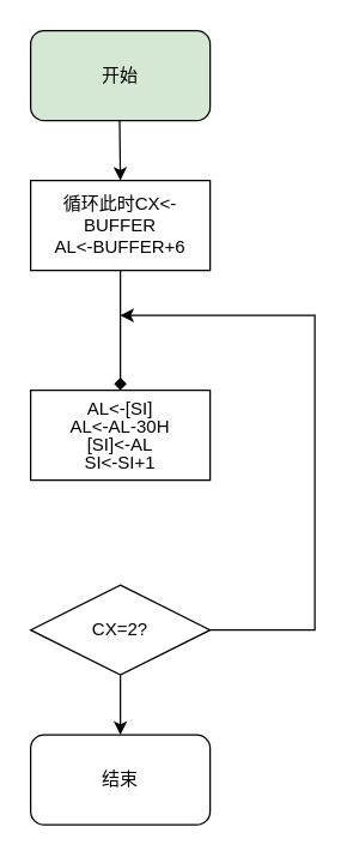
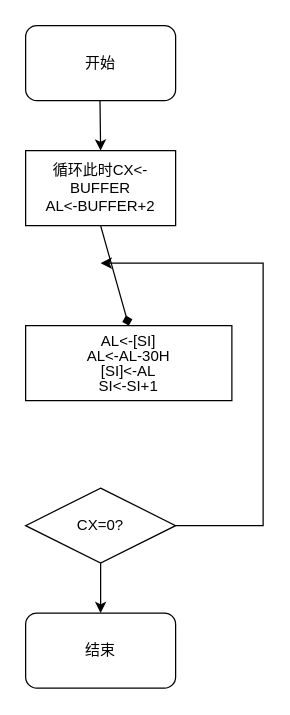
  <mxCell id="0" />
  <mxCell id="1" parent="0" />
- <mxCell id="2" value="开始" style="rounded=1;whiteSpace=wrap;html=1;fillColor=#d5e8d4;" vertex="1" parent="1"><mxGeometry x="20" y="20" width="120" height="60" as="geometry" /></mxCell>
- <mxCell id="3" value="循环此时CX&amp;lt;-BUFFER&lt;br&gt;AL&amp;lt;-BUFFER+6" style="rounded=0;whiteSpace=wrap;html=1;align=center;" vertex="1" parent="1"><mxGeometry x="20" y="120" width="120" height="60" as="geometry" /></mxCell>
+ <mxCell id="2" value="开始" style="rounded=1;whiteSpace=wrap;html=1;" vertex="1" parent="1"><mxGeometry x="20" y="20" width="120" height="60" as="geometry" /></mxCell>
+ <mxCell id="3" value="循环此时CX&amp;lt;-BUFFER&lt;br&gt;AL&amp;lt;-BUFFER+2" style="rounded=0;whiteSpace=wrap;html=1;align=center;" vertex="1" parent="1"><mxGeometry x="20" y="120" width="120" height="60" as="geometry" /></mxCell>
  <mxCell id="4" value="" style="endArrow=classic;html=1;rounded=0;" edge="1" parent="1"><mxGeometry width="50" height="50" relative="1" as="geometry"><mxPoint x="79.5" y="80" as="sourcePoint" /><mxPoint x="80" y="120" as="targetPoint" /></mxGeometry></mxCell>
- <mxCell id="5" value="CX=2?" style="rhombus;whiteSpace=wrap;html=1;" vertex="1" parent="1"><mxGeometry x="20" y="390" width="120" height="60" as="geometry" /></mxCell>
+ <mxCell id="5" value="CX=0?" style="rhombus;whiteSpace=wrap;html=1;" vertex="1" parent="1"><mxGeometry x="20" y="390" width="120" height="60" as="geometry" /></mxCell>
  <mxCell id="6" value="" style="endArrow=classic;html=1;rounded=0;" edge="1" parent="1"><mxGeometry width="50" height="50" relative="1" as="geometry"><mxPoint x="140" y="420" as="sourcePoint" /><mxPoint x="80" y="210" as="targetPoint" /><Array as="points"><mxPoint x="210" y="420" /><mxPoint x="210" y="210" /></Array></mxGeometry></mxCell>
  <mxCell id="7" value="" style="endArrow=diamond;html=1;rounded=0;exitX=0.5;exitY=1;exitDx=0;exitDy=0;entryX=0.5;entryY=0;entryDx=0;entryDy=0;" edge="1" parent="1" source="3" target="8"><mxGeometry width="50" height="50" relative="1" as="geometry"><mxPoint x="50" y="310" as="sourcePoint" /><mxPoint x="80" y="230" as="targetPoint" /></mxGeometry></mxCell>
- <mxCell id="8" value="&lt;p style=&quot;line-height: 0%;&quot; class=&quot;MsoNormal&quot;&gt;AL&amp;lt;-[SI]&lt;/p&gt;&lt;p style=&quot;line-height: 0%;&quot; class=&quot;MsoNormal&quot;&gt;AL&amp;lt;-AL-30H&lt;/p&gt;&lt;p style=&quot;line-height: 0%;&quot; class=&quot;MsoNormal&quot;&gt;[SI]&amp;lt;-AL&lt;/p&gt;&lt;p style=&quot;line-height: 0%;&quot; class=&quot;MsoNormal&quot;&gt;SI&amp;lt;-SI+1&lt;/p&gt;" style="rounded=0;whiteSpace=wrap;html=1;" vertex="1" parent="1"><mxGeometry x="20" y="260" width="120" height="60" as="geometry" /></mxCell>
+ <mxCell id="8" value="&lt;p style=&quot;line-height: 0%;&quot; class=&quot;MsoNormal&quot;&gt;AL&amp;lt;-[SI]&lt;/p&gt;&lt;p style=&quot;line-height: 0%;&quot; class=&quot;MsoNormal&quot;&gt;AL&amp;lt;-AL-30H&lt;/p&gt;&lt;p style=&quot;line-height: 0%;&quot; class=&quot;MsoNormal&quot;&gt;[SI]&amp;lt;-AL&lt;/p&gt;&lt;p style=&quot;line-height: 0%;&quot; class=&quot;MsoNormal&quot;&gt;SI&amp;lt;-SI+1&lt;/p&gt;" style="rounded=0;whiteSpace=wrap;html=1;" vertex="1" parent="1"><mxGeometry x="20" y="260" width="165" height="60" as="geometry" /></mxCell>
  <mxCell id="9" value="" style="endArrow=classic;html=1;rounded=0;fontFamily=Helvetica;exitX=0.5;exitY=1;exitDx=0;exitDy=0;" edge="1" parent="1" source="5"><mxGeometry width="50" height="50" relative="1" as="geometry"><mxPoint x="50" y="430" as="sourcePoint" /><mxPoint x="80" y="490" as="targetPoint" /></mxGeometry></mxCell>
  <mxCell id="10" value="结束" style="rounded=1;whiteSpace=wrap;html=1;fontFamily=Helvetica;" vertex="1" parent="1"><mxGeometry x="20" y="490" width="120" height="60" as="geometry" /></mxCell>
